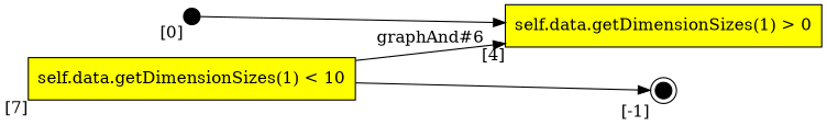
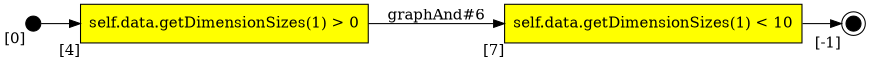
  digraph {
    rankdir=LR
    node [fillcolor=black shape=box style=filled]
    3 [fixedsize=true height=.2 shape=circle width=.2 xlabel="[0]"]
    n2 [fillcolor=yellow label="self.data.getDimensionSizes(1) > 0" xlabel="[4]"]
    n3 [fillcolor=yellow label="self.data.getDimensionSizes(1) < 10" xlabel="[7]"]
    8 [fixedsize=true height=.2 shape=doublecircle width=.2 xlabel="[-1]"]
    3 -> n2
-   n3 -> n2 [label="graphAnd#6"]
+   n2 -> n3 [label="graphAnd#6"]
    n3 -> 8
  }
